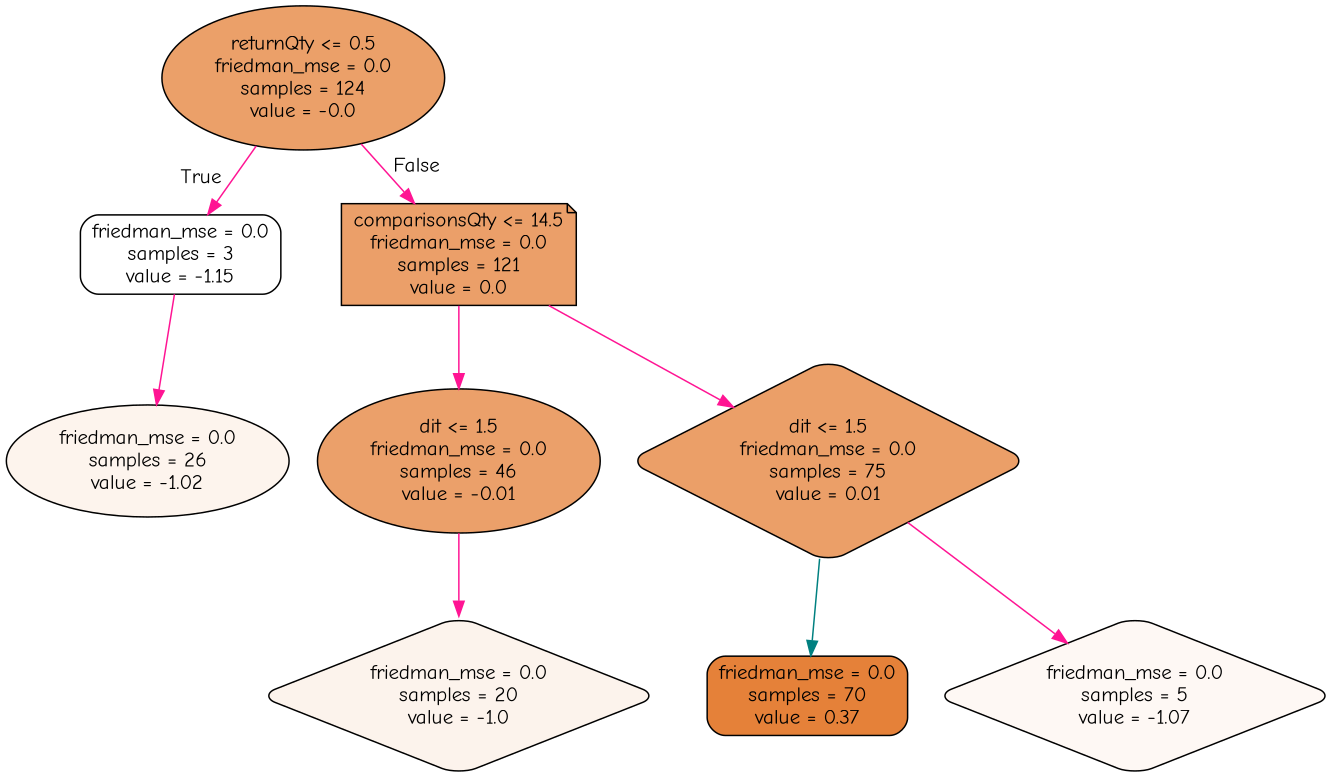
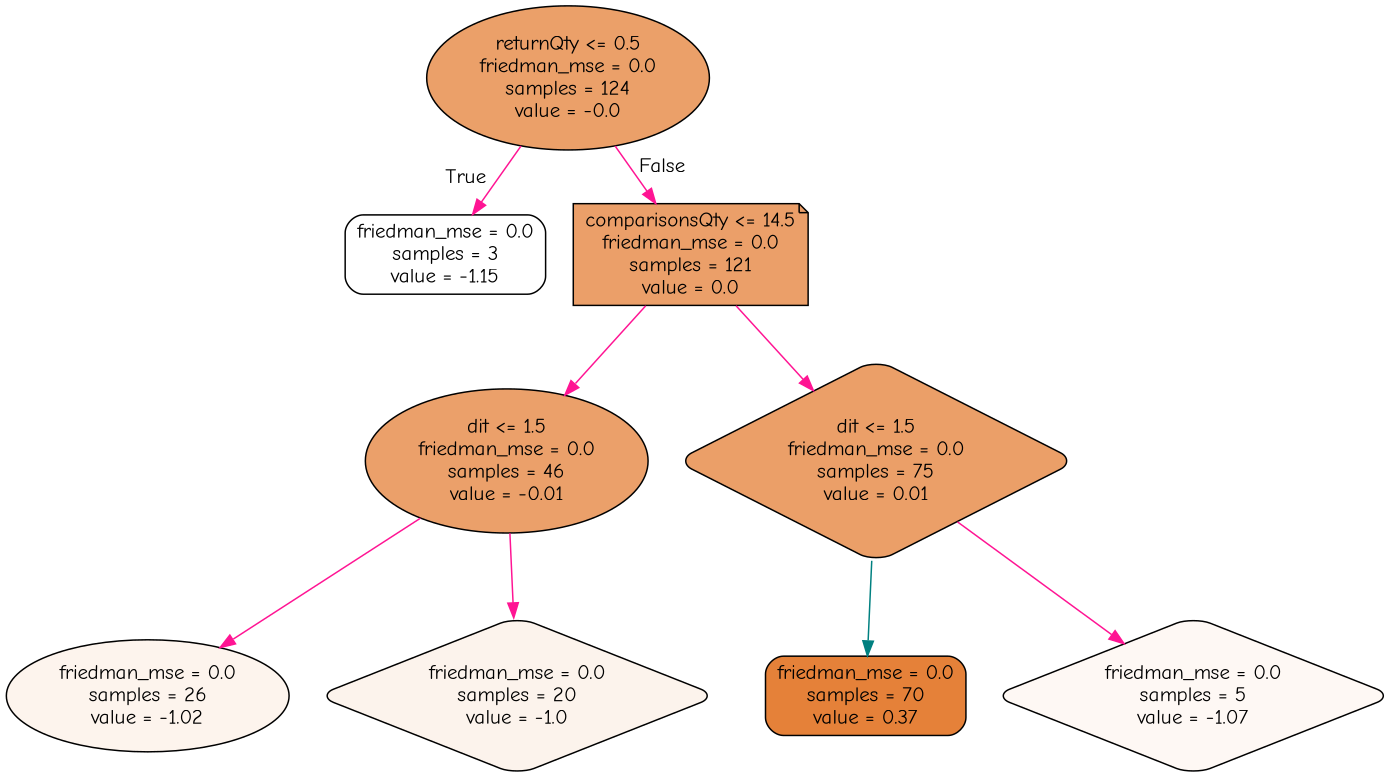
  digraph {
    fontname="Comic Neue"
    node [color=black fontname="Comic Neue" shape=ellipse style="filled, rounded"]
    edge [color=deeppink fontname="Comic Neue"]
    n1 [fillcolor="#eba069" label="returnQty <= 0.5\nfriedman_mse = 0.0\nsamples = 124\nvalue = -0.0"]
    n2 [fillcolor="#ffffff" label="friedman_mse = 0.0\nsamples = 3\nvalue = -1.15" shape=box]
    n3 [fillcolor="#eb9f69" label="comparisonsQty <= 14.5\nfriedman_mse = 0.0\nsamples = 121\nvalue = 0.0" shape=note]
    n4 [fillcolor="#eba06a" label="dit <= 1.5\nfriedman_mse = 0.0\nsamples = 46\nvalue = -0.01"]
    n5 [fillcolor="#eb9f68" label="dit <= 1.5\nfriedman_mse = 0.0\nsamples = 75\nvalue = 0.01" shape=diamond]
    n6 [fillcolor="#fdf4ed" label="friedman_mse = 0.0\nsamples = 26\nvalue = -1.02"]
    n7 [fillcolor="#fcf3ec" label="friedman_mse = 0.0\nsamples = 20\nvalue = -1.0" shape=diamond]
    n8 [fillcolor="#e58139" label="friedman_mse = 0.0\nsamples = 70\nvalue = 0.37" shape=box]
    n9 [fillcolor="#fef8f4" label="friedman_mse = 0.0\nsamples = 5\nvalue = -1.07" shape=diamond]
    n1 -> n2 [headlabel=True labelangle=45 labeldistance=2.5]
    n1 -> n3 [headlabel=False labelangle=-45 labeldistance=2.5]
    n3 -> n4
    n3 -> n5
-   n2 -> n6
+   n4 -> n6
    n4 -> n7
    n5 -> n8 [color=teal]
    n5 -> n9
  }
